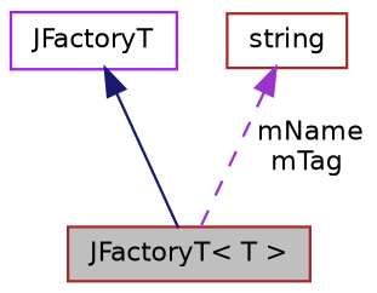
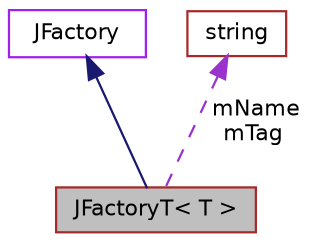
  digraph {
    node [color=brown fillcolor=white fontname=Helvetica fontsize=10 shape=record style=filled]
    edge [dir=back fontname=Helvetica fontsize=10 labelfontname=Helvetica labelfontsize=10]
    n1 [fillcolor=grey75 fontcolor=black height=0.2 label="JFactoryT\< T \>" width=0.4]
-   n2 [color=purple height=0.2 label=JFactoryT width=0.4]
+   n2 [color=purple height=0.2 label=JFactory width=0.4]
    n3 [height=0.2 label=string width=0.4]
    n2 -> n1 [color=midnightblue style=solid]
    n3 -> n1 [color=darkorchid3 label=" mName\nmTag" style=dashed]
  }
